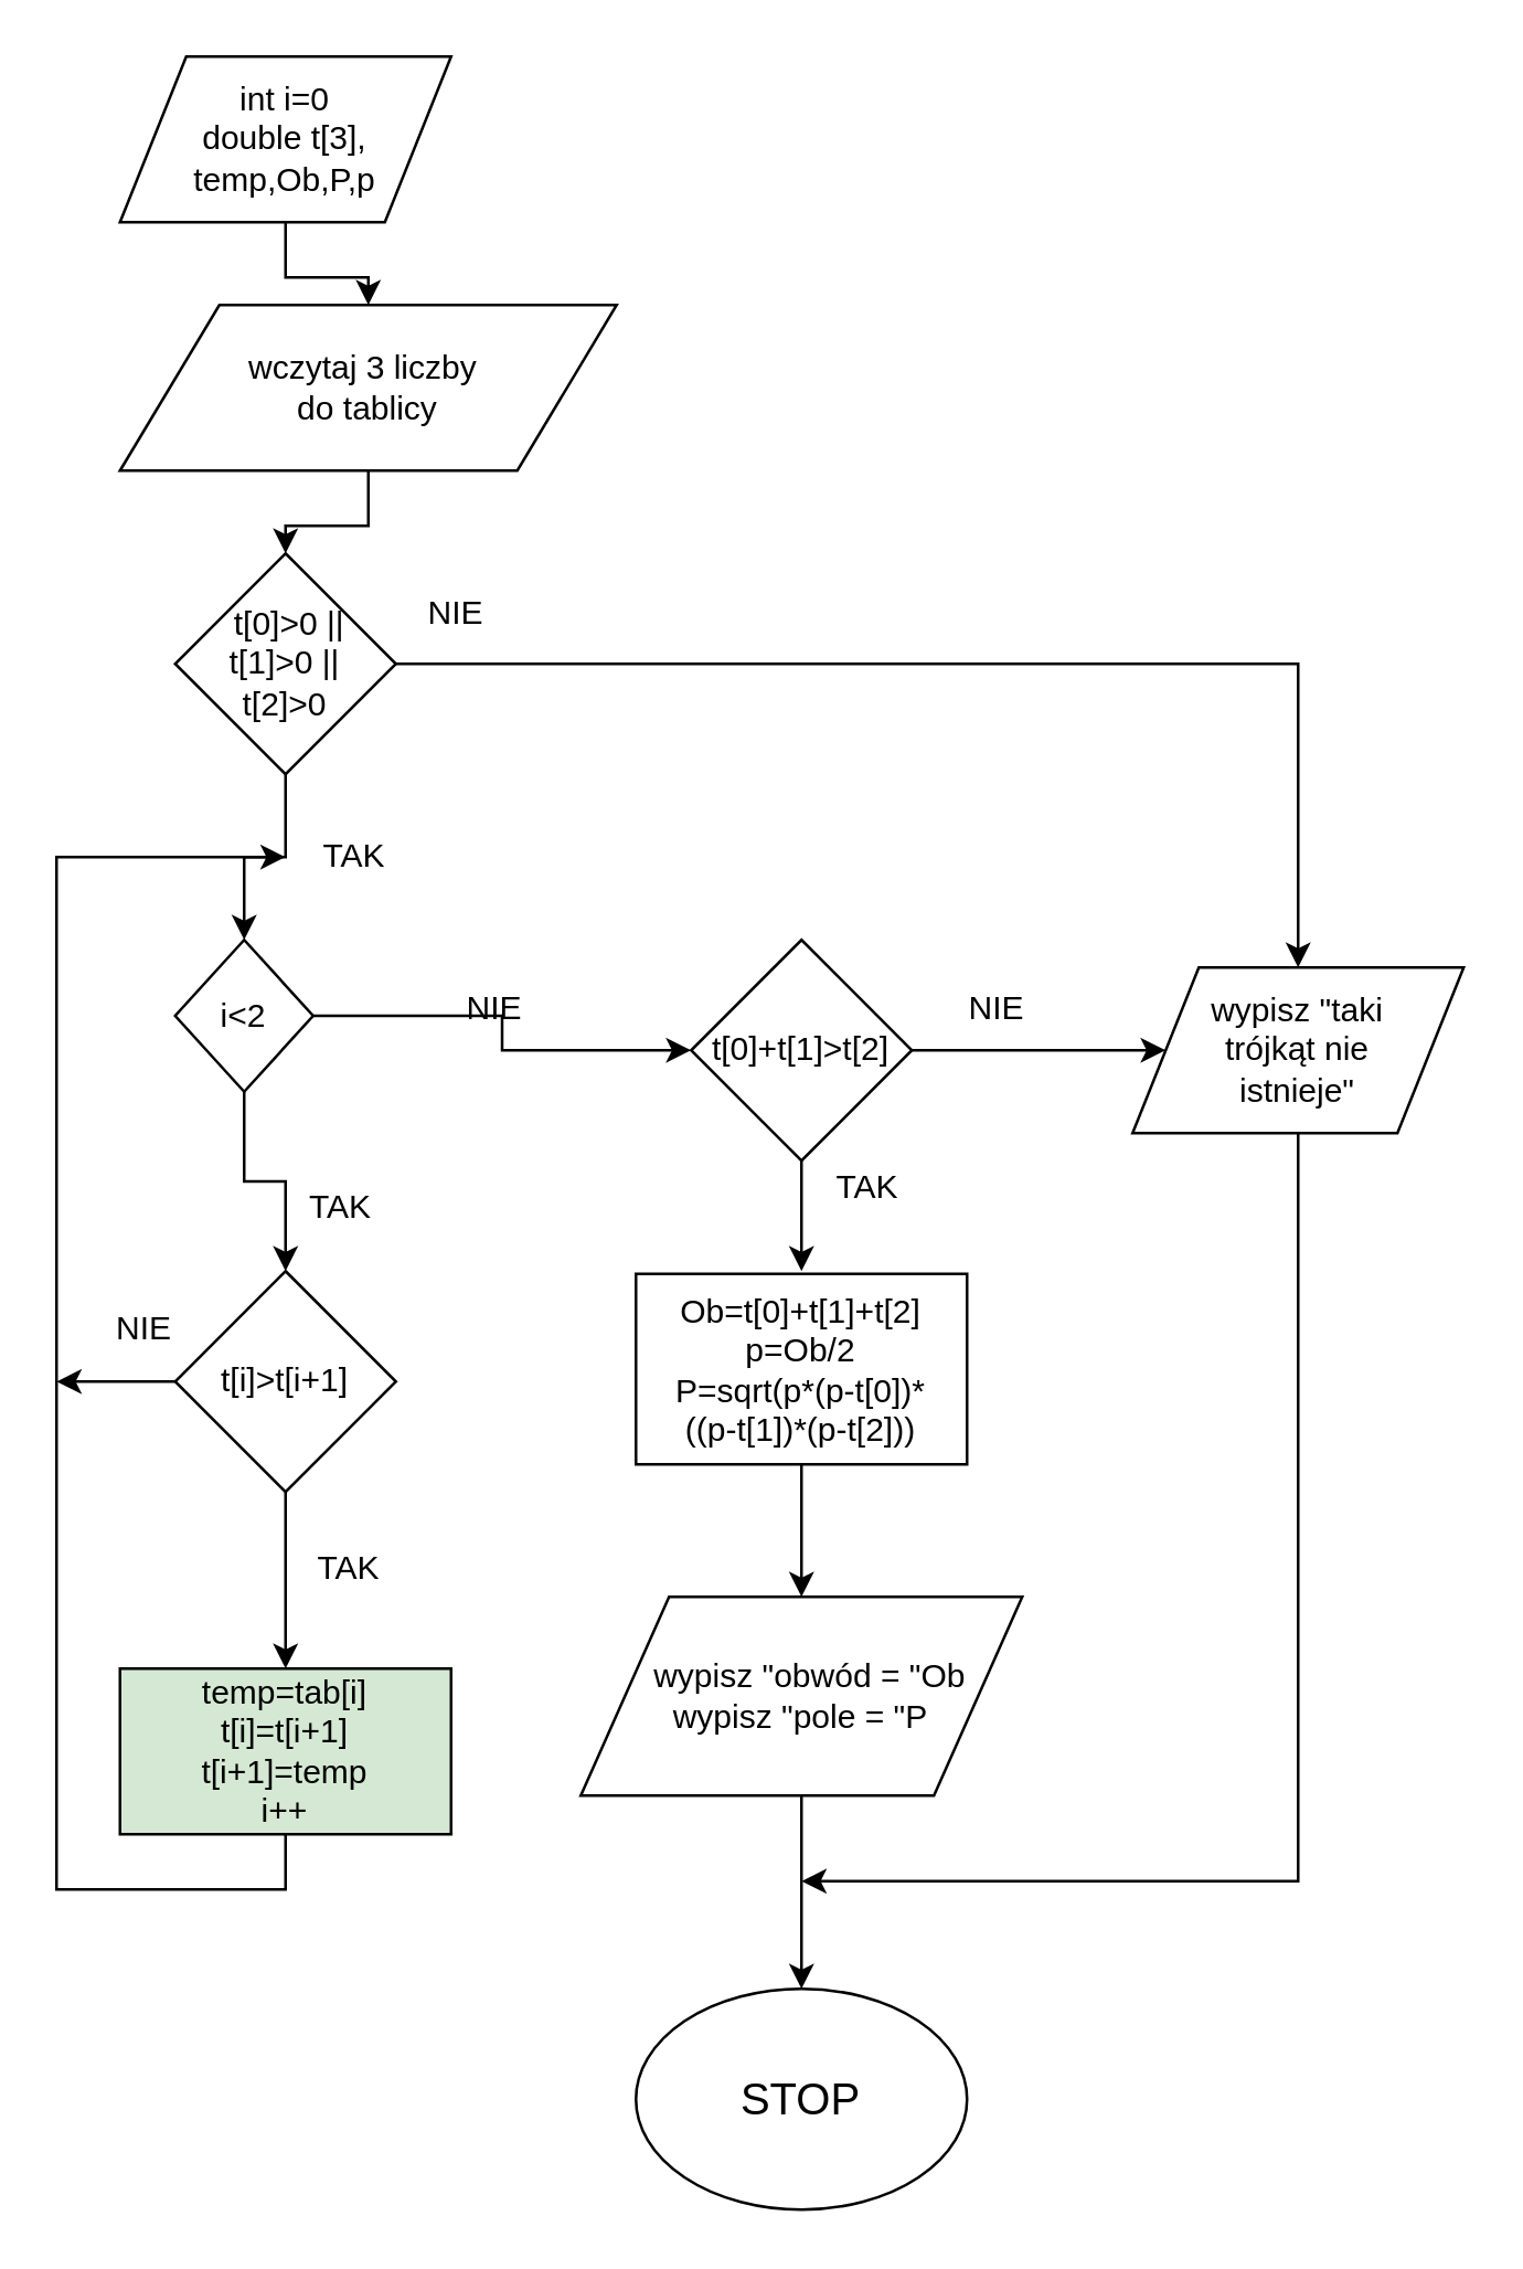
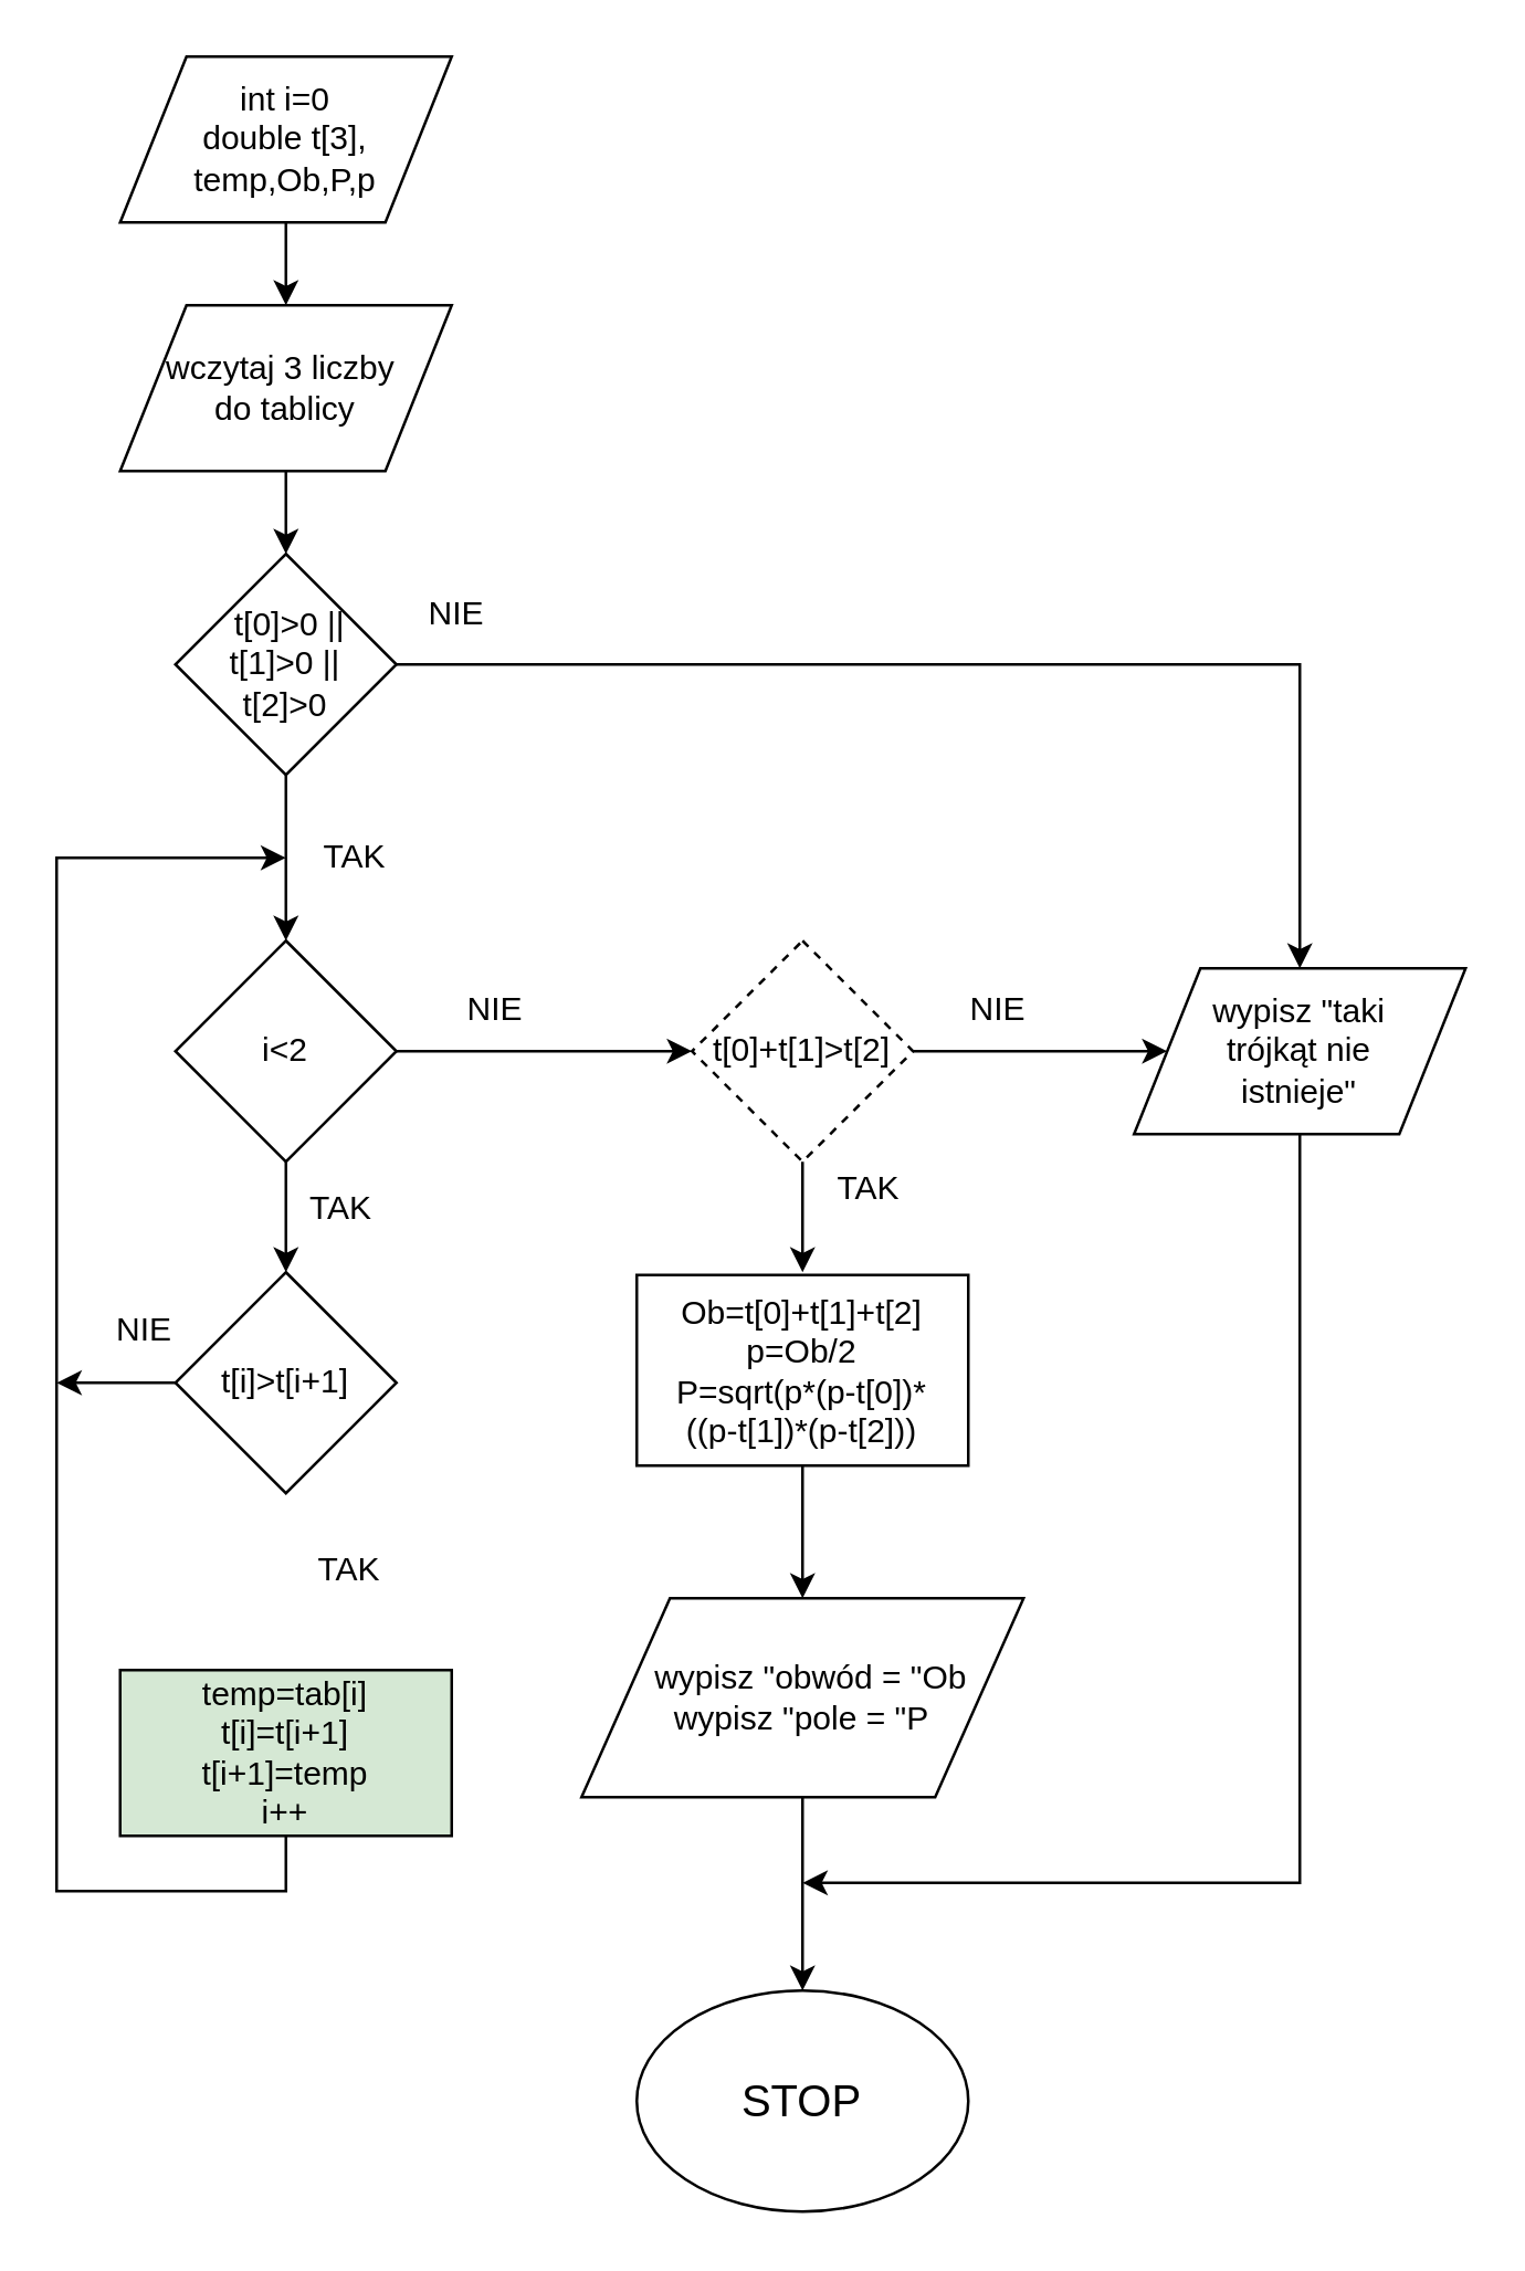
  <mxCell id="0" />
  <mxCell id="1" parent="0" />
  <mxCell id="2" value="" style="edgeStyle=orthogonalEdgeStyle;rounded=0;orthogonalLoop=1;jettySize=auto;html=1;" parent="1" source="3" target="28" edge="1"><mxGeometry relative="1" as="geometry" /></mxCell>
  <mxCell id="3" value="int i=0&lt;br&gt;double t[3],&lt;br&gt;temp,Ob,P,p&lt;br&gt;" style="shape=parallelogram;perimeter=parallelogramPerimeter;whiteSpace=wrap;html=1;" parent="1" vertex="1"><mxGeometry x="43" y="20" width="120" height="60" as="geometry" /></mxCell>
  <mxCell id="4" value="" style="edgeStyle=orthogonalEdgeStyle;rounded=0;orthogonalLoop=1;jettySize=auto;html=1;" parent="1" source="6" target="11" edge="1"><mxGeometry relative="1" as="geometry" /></mxCell>
  <mxCell id="5" style="edgeStyle=orthogonalEdgeStyle;rounded=0;orthogonalLoop=1;jettySize=auto;html=1;exitX=1;exitY=0.5;exitDx=0;exitDy=0;entryX=0;entryY=0.5;entryDx=0;entryDy=0;" parent="1" source="6" target="17" edge="1"><mxGeometry relative="1" as="geometry" /></mxCell>
- <mxCell id="6" value="i&amp;lt;2" style="rhombus;whiteSpace=wrap;html=1;" parent="1" vertex="1"><mxGeometry x="63" y="340" width="50" height="55" as="geometry" /></mxCell>
+ <mxCell id="6" value="i&amp;lt;2" style="rhombus;whiteSpace=wrap;html=1;" parent="1" vertex="1"><mxGeometry x="63" y="340" width="80" height="80" as="geometry" /></mxCell>
  <mxCell id="7" style="edgeStyle=orthogonalEdgeStyle;rounded=0;orthogonalLoop=1;jettySize=auto;html=1;exitX=0.5;exitY=1;exitDx=0;exitDy=0;" parent="1" source="8" edge="1"><mxGeometry relative="1" as="geometry"><mxPoint x="103" y="310" as="targetPoint" /><Array as="points"><mxPoint x="103" y="684" /><mxPoint x="20" y="684" /><mxPoint x="20" y="310" /></Array></mxGeometry></mxCell>
  <mxCell id="8" value="temp=tab[i]&lt;br&gt;t[i]=t[i+1]&lt;br&gt;t[i+1]=temp&lt;br&gt;i++" style="rounded=0;whiteSpace=wrap;html=1;fillColor=#d5e8d4;" parent="1" vertex="1"><mxGeometry x="43" y="604" width="120" height="60" as="geometry" /></mxCell>
- <mxCell id="9" value="" style="edgeStyle=orthogonalEdgeStyle;rounded=0;orthogonalLoop=1;jettySize=auto;html=1;" parent="1" source="11" target="8" edge="1"><mxGeometry relative="1" as="geometry" /></mxCell>
  <mxCell id="10" style="edgeStyle=orthogonalEdgeStyle;rounded=0;orthogonalLoop=1;jettySize=auto;html=1;" parent="1" source="11" edge="1"><mxGeometry relative="1" as="geometry"><mxPoint x="20" y="500" as="targetPoint" /></mxGeometry></mxCell>
  <mxCell id="11" value="t[i]&amp;gt;t[i+1]" style="rhombus;whiteSpace=wrap;html=1;" parent="1" vertex="1"><mxGeometry x="63" y="460" width="80" height="80" as="geometry" /></mxCell>
  <mxCell id="12" value="TAK" style="text;html=1;resizable=0;points=[];autosize=1;align=left;verticalAlign=top;spacingTop=-4;" parent="1" vertex="1"><mxGeometry x="110" y="427" width="40" height="20" as="geometry" /></mxCell>
  <mxCell id="13" value="TAK" style="text;html=1;resizable=0;points=[];autosize=1;align=left;verticalAlign=top;spacingTop=-4;" parent="1" vertex="1"><mxGeometry x="113" y="558" width="40" height="20" as="geometry" /></mxCell>
  <mxCell id="14" value="NIE" style="text;html=1;resizable=0;points=[];autosize=1;align=left;verticalAlign=top;spacingTop=-4;" parent="1" vertex="1"><mxGeometry x="40" y="471" width="40" height="20" as="geometry" /></mxCell>
  <mxCell id="15" style="edgeStyle=orthogonalEdgeStyle;rounded=0;orthogonalLoop=1;jettySize=auto;html=1;exitX=0.5;exitY=1;exitDx=0;exitDy=0;entryX=0.5;entryY=0;entryDx=0;entryDy=0;" parent="1" source="17" edge="1"><mxGeometry relative="1" as="geometry"><mxPoint x="290" y="460" as="targetPoint" /></mxGeometry></mxCell>
  <mxCell id="16" style="edgeStyle=orthogonalEdgeStyle;rounded=0;orthogonalLoop=1;jettySize=auto;html=1;exitX=1;exitY=0.5;exitDx=0;exitDy=0;" parent="1" source="17" target="24" edge="1"><mxGeometry relative="1" as="geometry" /></mxCell>
- <mxCell id="17" value="t[0]+t[1]&amp;gt;t[2]" style="rhombus;whiteSpace=wrap;html=1;" parent="1" vertex="1"><mxGeometry x="250" y="340" width="80" height="80" as="geometry" /></mxCell>
+ <mxCell id="17" value="t[0]+t[1]&amp;gt;t[2]" style="rhombus;whiteSpace=wrap;html=1;dashed=1;" parent="1" vertex="1"><mxGeometry x="250" y="340" width="80" height="80" as="geometry" /></mxCell>
  <mxCell id="18" value="NIE" style="text;html=1;resizable=0;points=[];autosize=1;align=left;verticalAlign=top;spacingTop=-4;" parent="1" vertex="1"><mxGeometry x="166.5" y="355" width="40" height="20" as="geometry" /></mxCell>
  <mxCell id="19" style="edgeStyle=orthogonalEdgeStyle;rounded=0;orthogonalLoop=1;jettySize=auto;html=1;exitX=0.5;exitY=1;exitDx=0;exitDy=0;" parent="1" source="20" target="22" edge="1"><mxGeometry relative="1" as="geometry" /></mxCell>
  <mxCell id="20" value="Ob=t[0]+t[1]+t[2]&lt;br&gt;p=Ob/2&lt;br&gt;P=sqrt(p*(p-t[0])*&lt;br&gt;((p-t[1])*(p-t[2]))&lt;br&gt;" style="rounded=0;whiteSpace=wrap;html=1;" parent="1" vertex="1"><mxGeometry x="230" y="461" width="120" height="69" as="geometry" /></mxCell>
  <mxCell id="21" style="edgeStyle=orthogonalEdgeStyle;rounded=0;orthogonalLoop=1;jettySize=auto;html=1;exitX=0.5;exitY=1;exitDx=0;exitDy=0;entryX=0.5;entryY=0;entryDx=0;entryDy=0;" parent="1" source="22" target="33" edge="1"><mxGeometry relative="1" as="geometry" /></mxCell>
  <mxCell id="22" value="&amp;nbsp; wypisz &quot;obwód = &quot;Ob&lt;br&gt;wypisz &quot;pole = &quot;P&lt;br&gt;" style="shape=parallelogram;perimeter=parallelogramPerimeter;whiteSpace=wrap;html=1;" parent="1" vertex="1"><mxGeometry x="210" y="578" width="160" height="72" as="geometry" /></mxCell>
  <mxCell id="23" style="edgeStyle=orthogonalEdgeStyle;rounded=0;orthogonalLoop=1;jettySize=auto;html=1;exitX=0.5;exitY=1;exitDx=0;exitDy=0;" parent="1" source="24" edge="1"><mxGeometry relative="1" as="geometry"><mxPoint x="290" y="681" as="targetPoint" /><Array as="points"><mxPoint x="470" y="681" /></Array></mxGeometry></mxCell>
  <mxCell id="24" value="wypisz &quot;taki &lt;br&gt;trójkąt nie &lt;br&gt;istnieje&quot;" style="shape=parallelogram;perimeter=parallelogramPerimeter;whiteSpace=wrap;html=1;" parent="1" vertex="1"><mxGeometry x="410" y="350" width="120" height="60" as="geometry" /></mxCell>
  <mxCell id="25" value="NIE" style="text;html=1;resizable=0;points=[];autosize=1;align=left;verticalAlign=top;spacingTop=-4;" parent="1" vertex="1"><mxGeometry x="349" y="355" width="40" height="20" as="geometry" /></mxCell>
  <mxCell id="26" value="TAK" style="text;html=1;resizable=0;points=[];autosize=1;align=left;verticalAlign=top;spacingTop=-4;" parent="1" vertex="1"><mxGeometry x="301" y="420" width="40" height="20" as="geometry" /></mxCell>
  <mxCell id="27" value="" style="edgeStyle=orthogonalEdgeStyle;rounded=0;orthogonalLoop=1;jettySize=auto;html=1;" parent="1" source="28" target="31" edge="1"><mxGeometry relative="1" as="geometry" /></mxCell>
- <mxCell id="28" value="wczytaj 3 liczby&amp;nbsp;&lt;br&gt;do tablicy&lt;br&gt;" style="shape=parallelogram;perimeter=parallelogramPerimeter;whiteSpace=wrap;html=1;" parent="1" vertex="1"><mxGeometry x="43" y="110" width="180" height="60" as="geometry" /></mxCell>
+ <mxCell id="28" value="wczytaj 3 liczby&amp;nbsp;&lt;br&gt;do tablicy&lt;br&gt;" style="shape=parallelogram;perimeter=parallelogramPerimeter;whiteSpace=wrap;html=1;" parent="1" vertex="1"><mxGeometry x="43" y="110" width="120" height="60" as="geometry" /></mxCell>
  <mxCell id="29" value="" style="edgeStyle=orthogonalEdgeStyle;rounded=0;orthogonalLoop=1;jettySize=auto;html=1;" parent="1" source="31" target="6" edge="1"><mxGeometry relative="1" as="geometry" /></mxCell>
  <mxCell id="30" style="edgeStyle=orthogonalEdgeStyle;rounded=0;orthogonalLoop=1;jettySize=auto;html=1;exitX=1;exitY=0.5;exitDx=0;exitDy=0;entryX=0.5;entryY=0;entryDx=0;entryDy=0;" parent="1" source="31" target="24" edge="1"><mxGeometry relative="1" as="geometry" /></mxCell>
  <mxCell id="31" value="&amp;nbsp;t[0]&amp;gt;0 || &lt;br&gt;t[1]&amp;gt;0 ||&lt;br&gt;t[2]&amp;gt;0&lt;br&gt;" style="rhombus;whiteSpace=wrap;html=1;" parent="1" vertex="1"><mxGeometry x="63" y="200" width="80" height="80" as="geometry" /></mxCell>
  <mxCell id="32" value="TAK" style="text;html=1;resizable=0;points=[];autosize=1;align=left;verticalAlign=top;spacingTop=-4;" parent="1" vertex="1"><mxGeometry x="115" y="300" width="40" height="20" as="geometry" /></mxCell>
  <mxCell id="33" value="&lt;font style=&quot;font-size: 16px&quot;&gt;STOP&lt;/font&gt;" style="ellipse;whiteSpace=wrap;html=1;" parent="1" vertex="1"><mxGeometry x="230" y="720" width="120" height="80" as="geometry" /></mxCell>
  <mxCell id="34" value="NIE" style="text;html=1;resizable=0;points=[];autosize=1;align=left;verticalAlign=top;spacingTop=-4;" parent="1" vertex="1"><mxGeometry x="153" y="212" width="40" height="20" as="geometry" /></mxCell>
